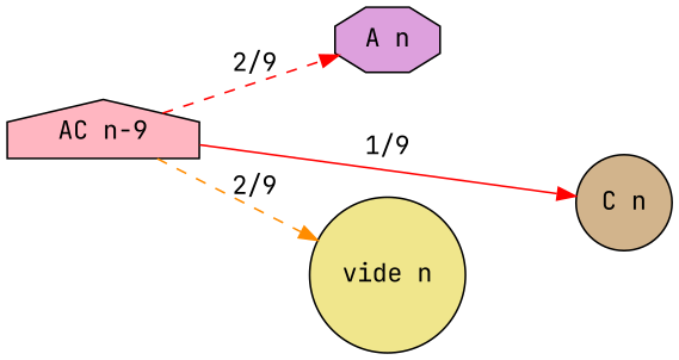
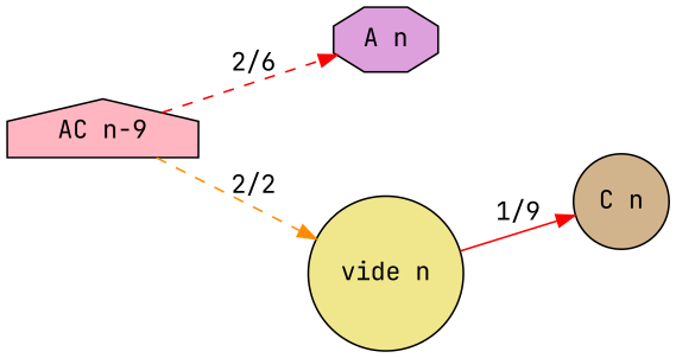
  digraph {
    fontname="JetBrains Mono"
    rankdir=LR
    node [fontname="JetBrains Mono" shape=circle style=filled]
    edge [color=red fontname="JetBrains Mono" style=dashed]
    n1 [fillcolor=lightpink label="AC n-9" shape=house]
    "A n" [fillcolor=plum shape=octagon]
    "C n" [fillcolor=tan]
    "vide n" [fillcolor=khaki]
-   n1 -> "A n" [label="2/9"]
-   n1 -> "C n" [label="1/9" style=solid]
-   n1 -> "vide n" [color=darkorange label="2/9"]
+   n1 -> "A n" [label="2/6"]
+   "vide n" -> "C n" [label="1/9" style=solid]
+   n1 -> "vide n" [color=darkorange label="2/2"]
  }
